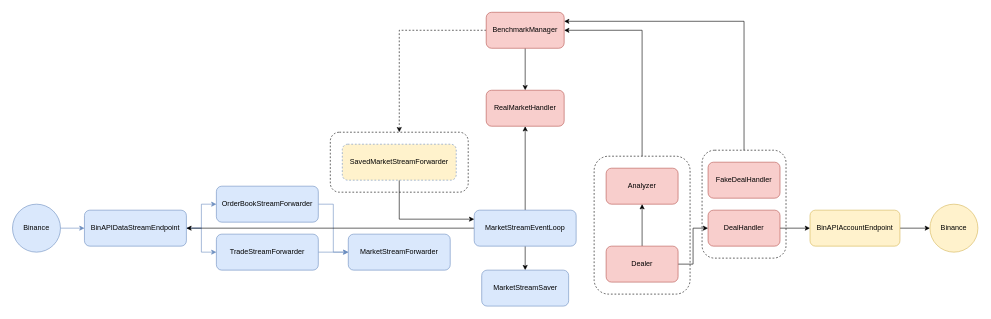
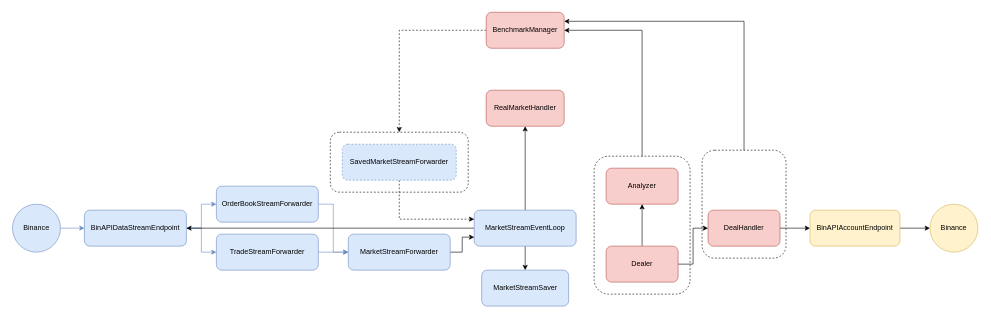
  <mxCell id="0" />
  <mxCell id="1" parent="0" />
  <mxCell id="2" style="edgeStyle=orthogonalEdgeStyle;rounded=0;orthogonalLoop=1;jettySize=auto;html=1;fillColor=#dae8fc;strokeColor=#6c8ebf;" edge="1" parent="1" source="3" target="6"><mxGeometry relative="1" as="geometry" /></mxCell>
  <mxCell id="3" value="Binance" style="ellipse;whiteSpace=wrap;html=1;aspect=fixed;fillColor=#dae8fc;strokeColor=#6c8ebf;" vertex="1" parent="1"><mxGeometry x="20" y="340" width="80" height="80" as="geometry" /></mxCell>
  <mxCell id="4" style="edgeStyle=orthogonalEdgeStyle;rounded=0;orthogonalLoop=1;jettySize=auto;html=1;exitX=1;exitY=0.5;exitDx=0;exitDy=0;entryX=0;entryY=0.5;entryDx=0;entryDy=0;fillColor=#dae8fc;strokeColor=#6c8ebf;" edge="1" parent="1" source="6" target="8"><mxGeometry relative="1" as="geometry" /></mxCell>
  <mxCell id="5" style="edgeStyle=orthogonalEdgeStyle;rounded=0;orthogonalLoop=1;jettySize=auto;html=1;exitX=1;exitY=0.5;exitDx=0;exitDy=0;entryX=0;entryY=0.5;entryDx=0;entryDy=0;fillColor=#dae8fc;strokeColor=#6c8ebf;" edge="1" parent="1" source="6" target="10"><mxGeometry relative="1" as="geometry" /></mxCell>
  <mxCell id="6" value="BinAPIDataStreamEndpoint" style="rounded=1;whiteSpace=wrap;html=1;fillColor=#dae8fc;strokeColor=#6c8ebf;" vertex="1" parent="1"><mxGeometry x="140" y="350" width="170" height="60" as="geometry" /></mxCell>
  <mxCell id="7" style="edgeStyle=orthogonalEdgeStyle;rounded=0;orthogonalLoop=1;jettySize=auto;html=1;exitX=1;exitY=0.5;exitDx=0;exitDy=0;entryX=0;entryY=0.5;entryDx=0;entryDy=0;fillColor=#dae8fc;strokeColor=#6c8ebf;" edge="1" parent="1" source="8" target="16"><mxGeometry relative="1" as="geometry" /></mxCell>
  <mxCell id="8" value="OrderBookStreamForwarder" style="rounded=1;whiteSpace=wrap;html=1;fillColor=#dae8fc;strokeColor=#6c8ebf;" vertex="1" parent="1"><mxGeometry x="360" y="310" width="170" height="60" as="geometry" /></mxCell>
  <mxCell id="9" style="edgeStyle=orthogonalEdgeStyle;rounded=0;orthogonalLoop=1;jettySize=auto;html=1;exitX=1;exitY=0.5;exitDx=0;exitDy=0;entryX=0;entryY=0.5;entryDx=0;entryDy=0;fillColor=#dae8fc;strokeColor=#6c8ebf;" edge="1" parent="1" source="10" target="16"><mxGeometry relative="1" as="geometry" /></mxCell>
  <mxCell id="10" value="TradeStreamForwarder" style="rounded=1;whiteSpace=wrap;html=1;fillColor=#dae8fc;strokeColor=#6c8ebf;" vertex="1" parent="1"><mxGeometry x="360" y="390" width="170" height="60" as="geometry" /></mxCell>
  <mxCell id="11" style="edgeStyle=orthogonalEdgeStyle;rounded=0;orthogonalLoop=1;jettySize=auto;html=1;" edge="1" parent="1" source="14" target="6"><mxGeometry relative="1" as="geometry" /></mxCell>
  <mxCell id="12" style="edgeStyle=orthogonalEdgeStyle;rounded=0;orthogonalLoop=1;jettySize=auto;html=1;exitX=0.5;exitY=1;exitDx=0;exitDy=0;entryX=0.5;entryY=0;entryDx=0;entryDy=0;" edge="1" parent="1" source="14" target="21"><mxGeometry relative="1" as="geometry" /></mxCell>
  <mxCell id="13" style="edgeStyle=orthogonalEdgeStyle;rounded=0;orthogonalLoop=1;jettySize=auto;html=1;exitX=0.5;exitY=0;exitDx=0;exitDy=0;entryX=0.5;entryY=1;entryDx=0;entryDy=0;" edge="1" parent="1" source="14" target="38"><mxGeometry relative="1" as="geometry" /></mxCell>
  <mxCell id="14" value="MarketStreamEventLoop" style="rounded=1;whiteSpace=wrap;html=1;fillColor=#dae8fc;strokeColor=#6c8ebf;" vertex="1" parent="1"><mxGeometry x="790" y="350" width="170" height="60" as="geometry" /></mxCell>
+ <mxCell id="15" style="edgeStyle=orthogonalEdgeStyle;rounded=0;orthogonalLoop=1;jettySize=auto;html=1;exitX=1;exitY=0.5;exitDx=0;exitDy=0;entryX=0;entryY=0.75;entryDx=0;entryDy=0;" edge="1" parent="1" source="16" target="14"><mxGeometry relative="1" as="geometry" /></mxCell>
  <mxCell id="16" value="MarketStreamForwarder" style="rounded=1;whiteSpace=wrap;html=1;fillColor=#dae8fc;strokeColor=#6c8ebf;" vertex="1" parent="1"><mxGeometry x="580" y="390" width="170" height="60" as="geometry" /></mxCell>
  <mxCell id="17" value="Analyzer" style="rounded=1;whiteSpace=wrap;html=1;fillColor=#f8cecc;strokeColor=#b85450;" vertex="1" parent="1"><mxGeometry x="1010" y="280" width="120" height="60" as="geometry" /></mxCell>
  <mxCell id="18" style="edgeStyle=orthogonalEdgeStyle;rounded=0;orthogonalLoop=1;jettySize=auto;html=1;exitX=0.5;exitY=0;exitDx=0;exitDy=0;entryX=0.5;entryY=1;entryDx=0;entryDy=0;" edge="1" parent="1" source="20" target="17"><mxGeometry relative="1" as="geometry" /></mxCell>
  <mxCell id="19" style="edgeStyle=orthogonalEdgeStyle;rounded=0;orthogonalLoop=1;jettySize=auto;html=1;exitX=1;exitY=0.5;exitDx=0;exitDy=0;entryX=0;entryY=0.5;entryDx=0;entryDy=0;" edge="1" parent="1" source="20" target="23"><mxGeometry relative="1" as="geometry" /></mxCell>
  <mxCell id="20" value="Dealer" style="rounded=1;whiteSpace=wrap;html=1;fillColor=#f8cecc;strokeColor=#b85450;" vertex="1" parent="1"><mxGeometry x="1010" y="410" width="120" height="60" as="geometry" /></mxCell>
  <mxCell id="21" value="MarketStreamSaver" style="rounded=1;whiteSpace=wrap;html=1;fillColor=#dae8fc;strokeColor=#6c8ebf;" vertex="1" parent="1"><mxGeometry x="802.5" y="450" width="145" height="60" as="geometry" /></mxCell>
  <mxCell id="22" style="edgeStyle=orthogonalEdgeStyle;rounded=0;orthogonalLoop=1;jettySize=auto;html=1;exitX=1;exitY=0.5;exitDx=0;exitDy=0;entryX=0;entryY=0.5;entryDx=0;entryDy=0;" edge="1" parent="1" source="23" target="25"><mxGeometry relative="1" as="geometry" /></mxCell>
  <mxCell id="23" value="DealHandler" style="rounded=1;whiteSpace=wrap;html=1;fillColor=#f8cecc;strokeColor=#b85450;" vertex="1" parent="1"><mxGeometry x="1180" y="350" width="120" height="60" as="geometry" /></mxCell>
  <mxCell id="24" style="edgeStyle=orthogonalEdgeStyle;rounded=0;orthogonalLoop=1;jettySize=auto;html=1;exitX=1;exitY=0.5;exitDx=0;exitDy=0;entryX=0;entryY=0.5;entryDx=0;entryDy=0;" edge="1" parent="1" source="25" target="26"><mxGeometry relative="1" as="geometry" /></mxCell>
  <mxCell id="25" value="BinAPIAccountEndpoint" style="rounded=1;whiteSpace=wrap;html=1;fillColor=#fff2cc;strokeColor=#d6b656;" vertex="1" parent="1"><mxGeometry x="1350" y="350" width="150" height="60" as="geometry" /></mxCell>
  <mxCell id="26" value="Binance" style="ellipse;whiteSpace=wrap;html=1;aspect=fixed;fillColor=#fff2cc;strokeColor=#d6b656;" vertex="1" parent="1"><mxGeometry x="1550" y="340" width="80" height="80" as="geometry" /></mxCell>
- <mxCell id="27" style="edgeStyle=orthogonalEdgeStyle;rounded=0;orthogonalLoop=1;jettySize=auto;html=1;exitX=0.5;exitY=1;exitDx=0;exitDy=0;entryX=0;entryY=0.25;entryDx=0;entryDy=0;dashed=0;" edge="1" parent="1" source="28" target="14"><mxGeometry relative="1" as="geometry" /></mxCell>
- <mxCell id="28" value="SavedMarketStreamForwarder" style="rounded=1;whiteSpace=wrap;html=1;dashed=1;fillColor=#fff2cc;strokeColor=#6c8ebf;" vertex="1" parent="1"><mxGeometry x="570" y="240" width="190" height="60" as="geometry" /></mxCell>
+ <mxCell id="27" style="edgeStyle=orthogonalEdgeStyle;rounded=0;orthogonalLoop=1;jettySize=auto;html=1;exitX=0.5;exitY=1;exitDx=0;exitDy=0;entryX=0;entryY=0.25;entryDx=0;entryDy=0;dashed=1;" edge="1" parent="1" source="28" target="14"><mxGeometry relative="1" as="geometry" /></mxCell>
+ <mxCell id="28" value="SavedMarketStreamForwarder" style="rounded=1;whiteSpace=wrap;html=1;dashed=1;fillColor=#dae8fc;strokeColor=#6c8ebf;" vertex="1" parent="1"><mxGeometry x="570" y="240" width="190" height="60" as="geometry" /></mxCell>
  <mxCell id="29" value="" style="rounded=1;whiteSpace=wrap;html=1;dashed=1;fillColor=none;" vertex="1" parent="1"><mxGeometry x="550" y="220" width="230" height="100" as="geometry" /></mxCell>
  <mxCell id="30" style="edgeStyle=orthogonalEdgeStyle;rounded=0;orthogonalLoop=1;jettySize=auto;html=1;exitX=0;exitY=0.5;exitDx=0;exitDy=0;entryX=0.5;entryY=0;entryDx=0;entryDy=0;dashed=1;" edge="1" parent="1" source="32" target="29"><mxGeometry relative="1" as="geometry" /></mxCell>
- <mxCell id="31" style="edgeStyle=orthogonalEdgeStyle;rounded=0;orthogonalLoop=1;jettySize=auto;html=1;exitX=0.5;exitY=1;exitDx=0;exitDy=0;entryX=0.5;entryY=0;entryDx=0;entryDy=0;" edge="1" parent="1" source="32" target="38"><mxGeometry relative="1" as="geometry" /></mxCell>
  <mxCell id="32" value="BenchmarkManager" style="rounded=1;whiteSpace=wrap;html=1;fillColor=#f8cecc;strokeColor=#b85450;" vertex="1" parent="1"><mxGeometry x="810" y="20" width="130" height="60" as="geometry" /></mxCell>
  <mxCell id="33" style="edgeStyle=orthogonalEdgeStyle;rounded=0;orthogonalLoop=1;jettySize=auto;html=1;exitX=0.5;exitY=0;exitDx=0;exitDy=0;entryX=1;entryY=0.5;entryDx=0;entryDy=0;" edge="1" parent="1" source="34" target="32"><mxGeometry relative="1" as="geometry" /></mxCell>
  <mxCell id="34" value="" style="rounded=1;whiteSpace=wrap;html=1;fillColor=none;dashed=1;" vertex="1" parent="1"><mxGeometry x="990" y="260" width="160" height="230" as="geometry" /></mxCell>
- <mxCell id="35" value="FakeDealHandler" style="rounded=1;whiteSpace=wrap;html=1;fillColor=#f8cecc;strokeColor=#b85450;" vertex="1" parent="1"><mxGeometry x="1180" y="270" width="120" height="60" as="geometry" /></mxCell>
  <mxCell id="36" style="edgeStyle=orthogonalEdgeStyle;rounded=0;orthogonalLoop=1;jettySize=auto;html=1;exitX=0.5;exitY=0;exitDx=0;exitDy=0;entryX=1;entryY=0.25;entryDx=0;entryDy=0;" edge="1" parent="1" source="37" target="32"><mxGeometry relative="1" as="geometry" /></mxCell>
  <mxCell id="37" value="" style="rounded=1;whiteSpace=wrap;html=1;fillColor=none;dashed=1;" vertex="1" parent="1"><mxGeometry x="1170" y="250" width="140" height="180" as="geometry" /></mxCell>
  <mxCell id="38" value="RealMarketHandler" style="rounded=1;whiteSpace=wrap;html=1;fillColor=#f8cecc;strokeColor=#b85450;" vertex="1" parent="1"><mxGeometry x="810" y="150" width="130" height="60" as="geometry" /></mxCell>
